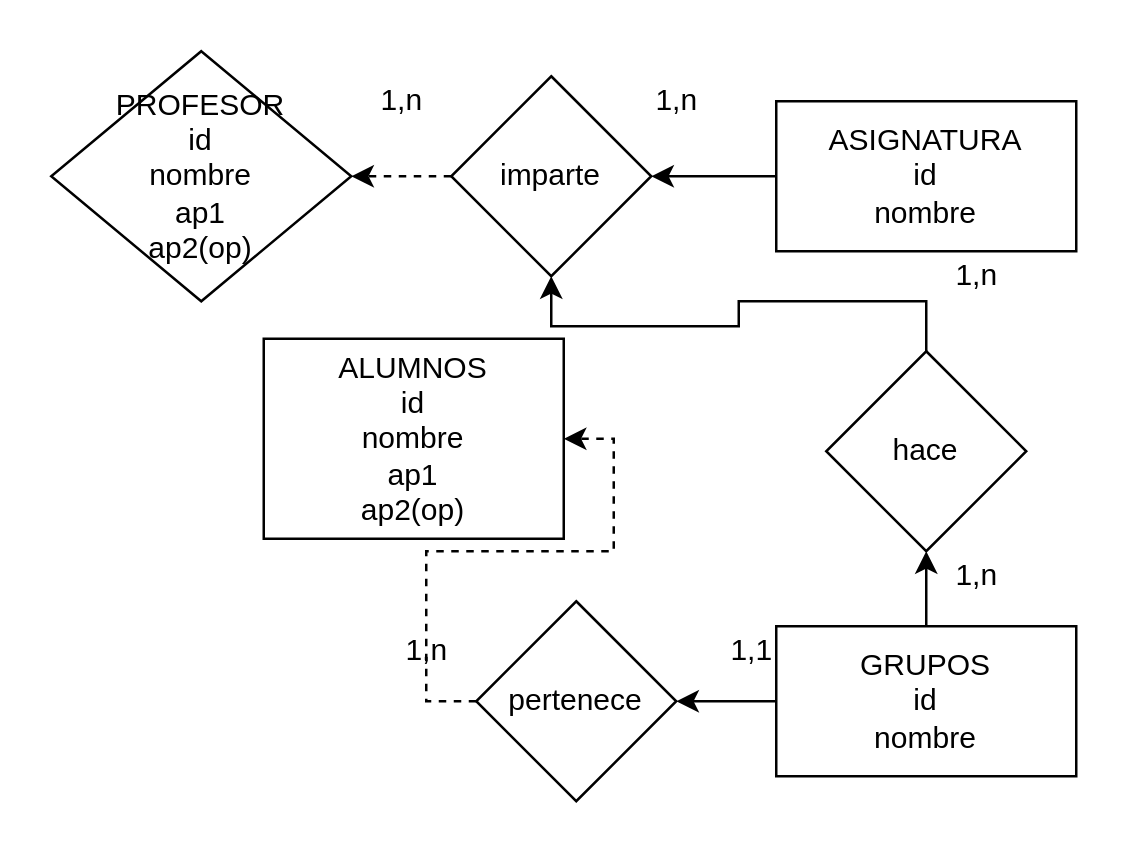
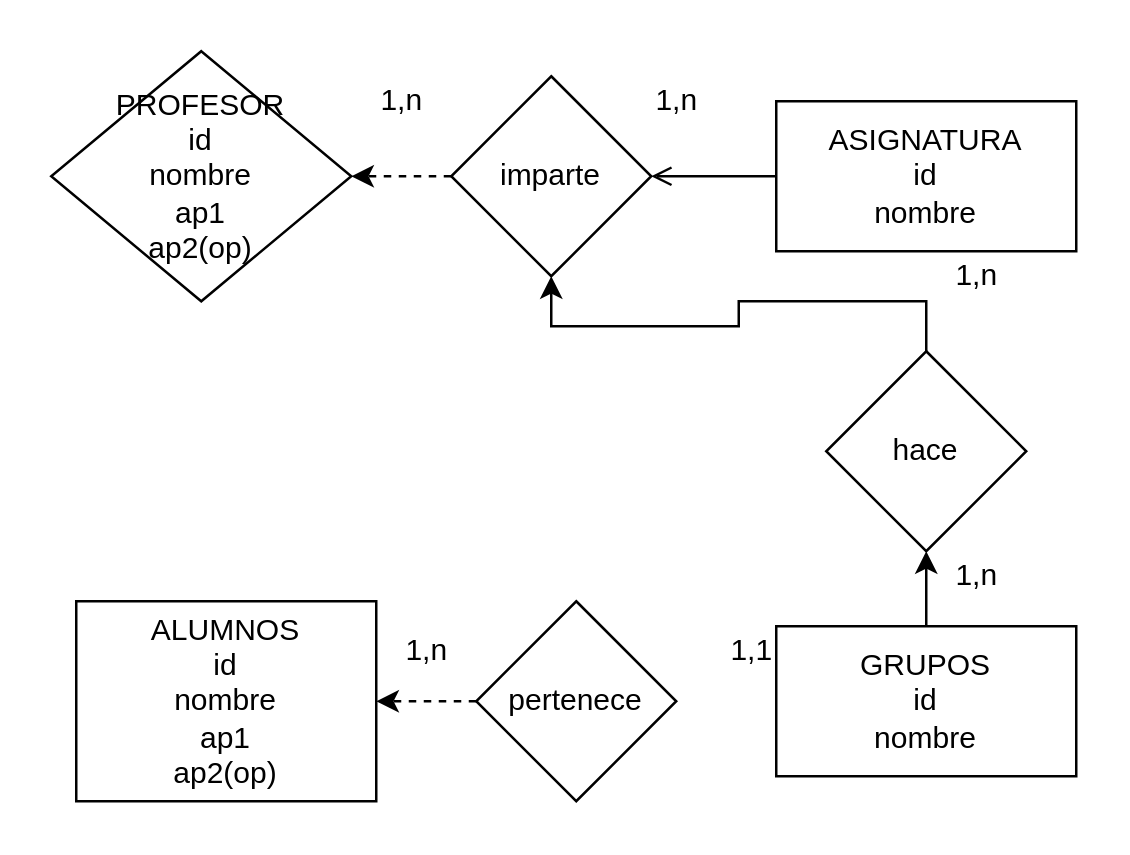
  <mxCell id="0" />
  <mxCell id="1" parent="0" />
  <mxCell id="2" value="PROFESOR&lt;br&gt;id&lt;br&gt;nombre&lt;br&gt;ap1&lt;br&gt;ap2(op)" style="rhombus;whiteSpace=wrap;html=1;" vertex="1" parent="1"><mxGeometry x="20" y="20" width="120" height="100" as="geometry" /></mxCell>
- <mxCell id="3" style="edgeStyle=orthogonalEdgeStyle;rounded=0;orthogonalLoop=1;jettySize=auto;html=1;exitX=0;exitY=0.5;exitDx=0;exitDy=0;" edge="1" parent="1" source="4" target="6"><mxGeometry relative="1" as="geometry" /></mxCell>
+ <mxCell id="3" style="edgeStyle=orthogonalEdgeStyle;rounded=0;orthogonalLoop=1;jettySize=auto;html=1;exitX=0;exitY=0.5;exitDx=0;exitDy=0;endArrow=open;" edge="1" parent="1" source="4" target="6"><mxGeometry relative="1" as="geometry" /></mxCell>
  <mxCell id="4" value="ASIGNATURA&lt;br&gt;id&lt;br&gt;nombre" style="whiteSpace=wrap;html=1;" vertex="1" parent="1"><mxGeometry x="310" y="40" width="120" height="60" as="geometry" /></mxCell>
  <mxCell id="5" style="edgeStyle=orthogonalEdgeStyle;rounded=0;orthogonalLoop=1;jettySize=auto;html=1;exitX=0;exitY=0.5;exitDx=0;exitDy=0;entryX=1;entryY=0.5;entryDx=0;entryDy=0;dashed=1;" edge="1" parent="1" source="6" target="2"><mxGeometry relative="1" as="geometry" /></mxCell>
  <mxCell id="6" value="imparte" style="rhombus;whiteSpace=wrap;html=1;" vertex="1" parent="1"><mxGeometry x="180" y="30" width="80" height="80" as="geometry" /></mxCell>
  <mxCell id="7" value="1,n" style="text;html=1;align=center;verticalAlign=middle;resizable=0;points=[];autosize=1;strokeColor=none;fillColor=none;" vertex="1" parent="1"><mxGeometry x="250" y="25" width="40" height="30" as="geometry" /></mxCell>
  <mxCell id="8" value="1,n" style="text;html=1;align=center;verticalAlign=middle;resizable=0;points=[];autosize=1;strokeColor=none;fillColor=none;" vertex="1" parent="1"><mxGeometry x="140" y="25" width="40" height="30" as="geometry" /></mxCell>
- <mxCell id="9" value="ALUMNOS&lt;br&gt;id&lt;br&gt;nombre&lt;br&gt;ap1&lt;br&gt;ap2(op)" style="whiteSpace=wrap;html=1;" vertex="1" parent="1"><mxGeometry x="105" y="135" width="120" height="80" as="geometry" /></mxCell>
- <mxCell id="10" style="edgeStyle=orthogonalEdgeStyle;rounded=0;orthogonalLoop=1;jettySize=auto;html=1;exitX=0;exitY=0.5;exitDx=0;exitDy=0;" edge="1" parent="1" source="12" target="14"><mxGeometry relative="1" as="geometry" /></mxCell>
+ <mxCell id="9" value="ALUMNOS&lt;br&gt;id&lt;br&gt;nombre&lt;br&gt;ap1&lt;br&gt;ap2(op)" style="whiteSpace=wrap;html=1;" vertex="1" parent="1"><mxGeometry x="30" y="240" width="120" height="80" as="geometry" /></mxCell>
  <mxCell id="11" style="edgeStyle=orthogonalEdgeStyle;rounded=0;orthogonalLoop=1;jettySize=auto;html=1;entryX=0.5;entryY=1;entryDx=0;entryDy=0;" edge="1" parent="1" source="12" target="16"><mxGeometry relative="1" as="geometry" /></mxCell>
  <mxCell id="12" value="GRUPOS&lt;br&gt;id&lt;br&gt;nombre" style="whiteSpace=wrap;html=1;" vertex="1" parent="1"><mxGeometry x="310" y="250" width="120" height="60" as="geometry" /></mxCell>
  <mxCell id="13" style="edgeStyle=orthogonalEdgeStyle;rounded=0;orthogonalLoop=1;jettySize=auto;html=1;exitX=0;exitY=0.5;exitDx=0;exitDy=0;entryX=1;entryY=0.5;entryDx=0;entryDy=0;dashed=1;" edge="1" parent="1" source="14" target="9"><mxGeometry relative="1" as="geometry" /></mxCell>
  <mxCell id="14" value="pertenece" style="rhombus;whiteSpace=wrap;html=1;" vertex="1" parent="1"><mxGeometry x="190" y="240" width="80" height="80" as="geometry" /></mxCell>
  <mxCell id="15" style="edgeStyle=orthogonalEdgeStyle;rounded=0;orthogonalLoop=1;jettySize=auto;html=1;exitX=0.5;exitY=0;exitDx=0;exitDy=0;" edge="1" parent="1" source="16" target="6"><mxGeometry relative="1" as="geometry" /></mxCell>
  <mxCell id="16" value="hace" style="rhombus;whiteSpace=wrap;html=1;" vertex="1" parent="1"><mxGeometry x="330" y="140" width="80" height="80" as="geometry" /></mxCell>
  <mxCell id="17" value="1,n" style="text;html=1;align=center;verticalAlign=middle;resizable=0;points=[];autosize=1;strokeColor=none;fillColor=none;" vertex="1" parent="1"><mxGeometry x="370" y="95" width="40" height="30" as="geometry" /></mxCell>
  <mxCell id="18" value="1,n" style="text;html=1;align=center;verticalAlign=middle;resizable=0;points=[];autosize=1;strokeColor=none;fillColor=none;" vertex="1" parent="1"><mxGeometry x="370" y="215" width="40" height="30" as="geometry" /></mxCell>
  <mxCell id="19" value="1,1" style="text;html=1;align=center;verticalAlign=middle;resizable=0;points=[];autosize=1;strokeColor=none;fillColor=none;" vertex="1" parent="1"><mxGeometry x="280" y="245" width="40" height="30" as="geometry" /></mxCell>
  <mxCell id="20" value="1,n" style="text;html=1;align=center;verticalAlign=middle;resizable=0;points=[];autosize=1;strokeColor=none;fillColor=none;" vertex="1" parent="1"><mxGeometry x="150" y="245" width="40" height="30" as="geometry" /></mxCell>
